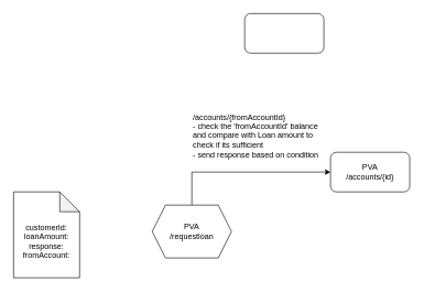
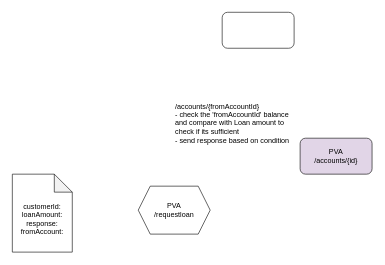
  <mxCell id="0" />
  <mxCell id="1" parent="0" />
  <mxCell id="2" value="" style="shape=note;whiteSpace=wrap;html=1;backgroundOutline=1;darkOpacity=0.05;" vertex="1" parent="1"><mxGeometry x="20" y="290" width="100" height="130" as="geometry" /></mxCell>
- <mxCell id="3" value="PVA&lt;div&gt;/accounts/{id}&lt;/div&gt;" style="rounded=1;whiteSpace=wrap;html=1;" vertex="1" parent="1"><mxGeometry x="500" y="230" width="120" height="60" as="geometry" /></mxCell>
+ <mxCell id="3" value="PVA&lt;div&gt;/accounts/{id}&lt;/div&gt;" style="rounded=1;whiteSpace=wrap;html=1;fillColor=#e1d5e7;" vertex="1" parent="1"><mxGeometry x="500" y="230" width="120" height="60" as="geometry" /></mxCell>
  <mxCell id="4" value="" style="rounded=1;whiteSpace=wrap;html=1;" vertex="1" parent="1"><mxGeometry x="370" y="20" width="120" height="60" as="geometry" /></mxCell>
- <mxCell id="5" style="edgeStyle=orthogonalEdgeStyle;rounded=0;orthogonalLoop=1;jettySize=auto;html=1;exitX=0.5;exitY=0;exitDx=0;exitDy=0;entryX=0;entryY=0.5;entryDx=0;entryDy=0;" edge="1" parent="1" source="6" target="3"><mxGeometry relative="1" as="geometry" /></mxCell>
  <mxCell id="6" value="PVA&lt;div&gt;/requestloan&lt;/div&gt;" style="shape=hexagon;perimeter=hexagonPerimeter2;whiteSpace=wrap;html=1;fixedSize=1;" vertex="1" parent="1"><mxGeometry x="230" y="310" width="120" height="80" as="geometry" /></mxCell>
  <mxCell id="7" value="customerId:&lt;div&gt;loanAmount:&lt;/div&gt;&lt;div&gt;response:&lt;/div&gt;&lt;div&gt;fromAccount:&lt;/div&gt;" style="text;html=1;align=center;verticalAlign=middle;whiteSpace=wrap;rounded=0;" vertex="1" parent="1"><mxGeometry x="40" y="310" width="60" height="110" as="geometry" /></mxCell>
  <mxCell id="8" value="/accounts/{fromAccountId}&lt;div&gt;- check the 'fromAccountId' balance and compare with Loan amount to check if its sufficient&lt;/div&gt;&lt;div&gt;- send response based on condition&lt;/div&gt;" style="text;html=1;align=left;verticalAlign=middle;whiteSpace=wrap;rounded=0;" vertex="1" parent="1"><mxGeometry x="290" y="160" width="210" height="90" as="geometry" /></mxCell>
